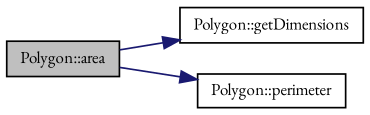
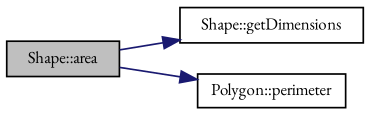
  digraph {
    fontname="EB Garamond"
    rankdir=LR
    node [color=black fillcolor=white fontname="EB Garamond" fontsize=10 shape=record style=filled]
    edge [color=midnightblue fontname="EB Garamond" fontsize=10 labelfontname=Helvetica labelfontsize=10 style=solid]
-   n1 [fillcolor=grey75 fontcolor=black height=0.2 label="Polygon::area" width=0.4]
-   n2 [height=0.2 label="Polygon::getDimensions" width=0.4]
+   n1 [fillcolor=grey75 fontcolor=black height=0.2 label="Shape::area" width=0.4]
+   n2 [height=0.2 label="Shape::getDimensions" width=0.4]
    n3 [height=0.2 label="Polygon::perimeter" width=0.4]
    n1 -> n2
    n1 -> n3
  }
